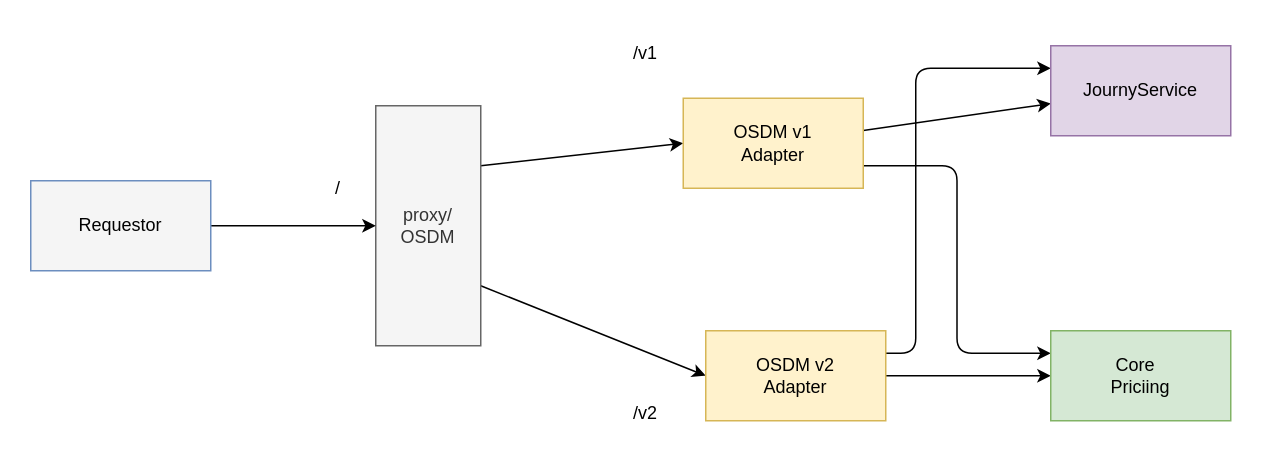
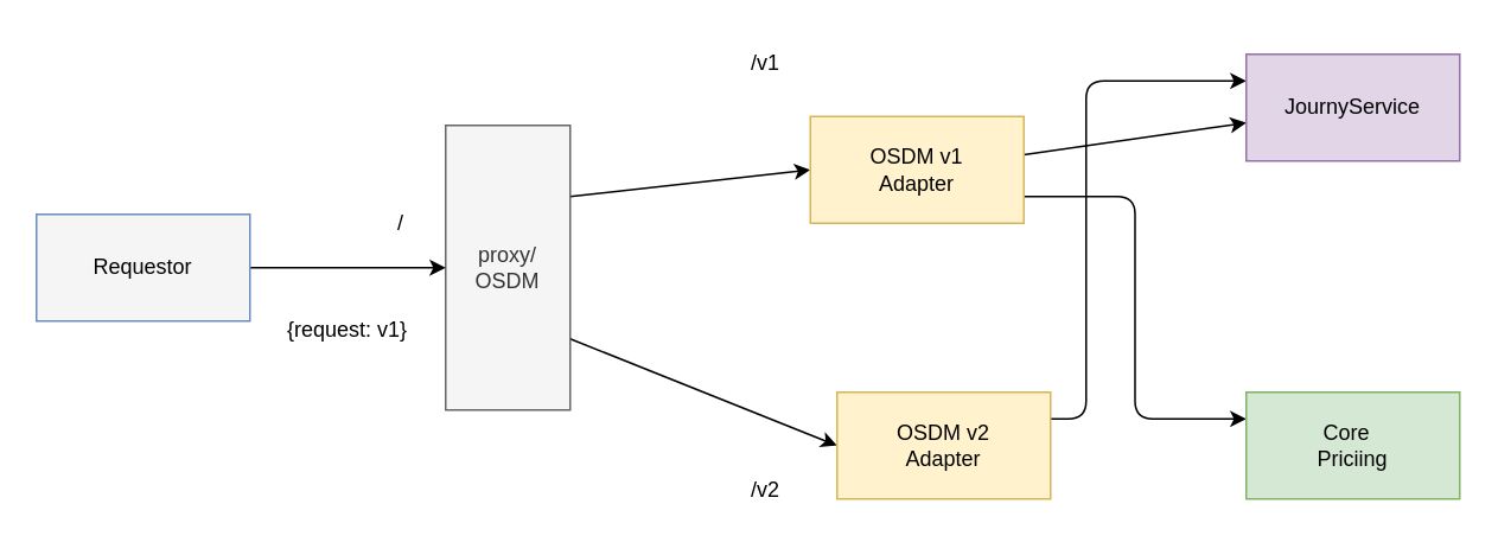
  <mxCell id="0" />
  <mxCell id="1" parent="0" />
  <mxCell id="2" style="rounded=0;orthogonalLoop=1;jettySize=auto;html=1;entryX=0;entryY=0.5;entryDx=0;entryDy=0;exitX=1;exitY=0.75;exitDx=0;exitDy=0;" parent="1" source="4" target="7" edge="1"><mxGeometry relative="1" as="geometry" /></mxCell>
  <mxCell id="3" style="rounded=0;orthogonalLoop=1;jettySize=auto;html=1;entryX=0;entryY=0.5;entryDx=0;entryDy=0;exitX=1;exitY=0.25;exitDx=0;exitDy=0;" parent="1" source="4" target="10" edge="1"><mxGeometry relative="1" as="geometry" /></mxCell>
  <mxCell id="4" value="proxy/&lt;br&gt;OSDM" style="rounded=0;whiteSpace=wrap;html=1;fillColor=#f5f5f5;fontColor=#333333;strokeColor=#666666;" parent="1" vertex="1"><mxGeometry x="250" y="70" width="70" height="160" as="geometry" /></mxCell>
- <mxCell id="5" style="edgeStyle=orthogonalEdgeStyle;rounded=1;orthogonalLoop=1;jettySize=auto;html=1;entryX=0;entryY=0.5;entryDx=0;entryDy=0;" parent="1" source="7" target="15" edge="1"><mxGeometry relative="1" as="geometry" /></mxCell>
  <mxCell id="6" style="edgeStyle=orthogonalEdgeStyle;orthogonalLoop=1;jettySize=auto;html=1;entryX=0;entryY=0.25;entryDx=0;entryDy=0;exitX=1;exitY=0.25;exitDx=0;exitDy=0;rounded=1;" parent="1" source="7" target="18" edge="1"><mxGeometry relative="1" as="geometry"><Array as="points"><mxPoint x="610" y="235" /><mxPoint x="610" y="45" /></Array></mxGeometry></mxCell>
  <mxCell id="7" value="OSDM v2&lt;br&gt;Adapter" style="rounded=0;whiteSpace=wrap;html=1;fillColor=#fff2cc;strokeColor=#d6b656;" parent="1" vertex="1"><mxGeometry x="470" y="220" width="120" height="60" as="geometry" /></mxCell>
  <mxCell id="8" style="edgeStyle=orthogonalEdgeStyle;orthogonalLoop=1;jettySize=auto;html=1;entryX=0;entryY=0.25;entryDx=0;entryDy=0;exitX=1;exitY=0.75;exitDx=0;exitDy=0;" parent="1" source="10" target="15" edge="1"><mxGeometry relative="1" as="geometry" /></mxCell>
  <mxCell id="9" style="edgeStyle=none;rounded=0;orthogonalLoop=1;jettySize=auto;html=1;" parent="1" source="10" target="18" edge="1"><mxGeometry relative="1" as="geometry" /></mxCell>
  <mxCell id="10" value="OSDM v1&lt;br&gt;Adapter" style="rounded=0;whiteSpace=wrap;html=1;fillColor=#fff2cc;strokeColor=#d6b656;" parent="1" vertex="1"><mxGeometry x="455" y="65" width="120" height="60" as="geometry" /></mxCell>
  <mxCell id="11" value="/v2" style="text;html=1;strokeColor=none;fillColor=none;align=center;verticalAlign=middle;whiteSpace=wrap;rounded=0;" parent="1" vertex="1"><mxGeometry x="400" y="260" width="60" height="30" as="geometry" /></mxCell>
  <mxCell id="12" value="/v1" style="text;html=1;strokeColor=none;fillColor=none;align=center;verticalAlign=middle;whiteSpace=wrap;rounded=0;" parent="1" vertex="1"><mxGeometry x="400" y="20" width="60" height="30" as="geometry" /></mxCell>
  <mxCell id="13" value="" style="endArrow=classic;html=1;rounded=0;entryX=0;entryY=0.5;entryDx=0;entryDy=0;" parent="1" target="4" edge="1"><mxGeometry width="50" height="50" relative="1" as="geometry"><mxPoint x="140" y="150" as="sourcePoint" /><mxPoint x="570" y="250" as="targetPoint" /></mxGeometry></mxCell>
  <mxCell id="14" value="Requestor" style="rounded=0;whiteSpace=wrap;html=1;fillColor=#f5f5f5;strokeColor=#6c8ebf;" parent="1" vertex="1"><mxGeometry x="20" y="120" width="120" height="60" as="geometry" /></mxCell>
  <mxCell id="15" value="Core&amp;nbsp;&amp;nbsp;&lt;br&gt;Priciing" style="rounded=0;whiteSpace=wrap;html=1;fillColor=#d5e8d4;strokeColor=#82b366;" parent="1" vertex="1"><mxGeometry x="700" y="220" width="120" height="60" as="geometry" /></mxCell>
  <mxCell id="16" value="/" style="text;html=1;strokeColor=none;fillColor=none;align=center;verticalAlign=middle;whiteSpace=wrap;rounded=0;" parent="1" vertex="1"><mxGeometry x="210" y="110" width="30" height="30" as="geometry" /></mxCell>
+ <mxCell id="17" value="{request: v1}" style="text;html=1;strokeColor=none;fillColor=none;align=center;verticalAlign=middle;whiteSpace=wrap;rounded=0;" parent="1" vertex="1"><mxGeometry x="150" y="170" width="90" height="30" as="geometry" /></mxCell>
  <mxCell id="18" value="JournyService" style="rounded=0;whiteSpace=wrap;html=1;fillColor=#e1d5e7;strokeColor=#9673a6;" parent="1" vertex="1"><mxGeometry x="700" y="30" width="120" height="60" as="geometry" /></mxCell>
